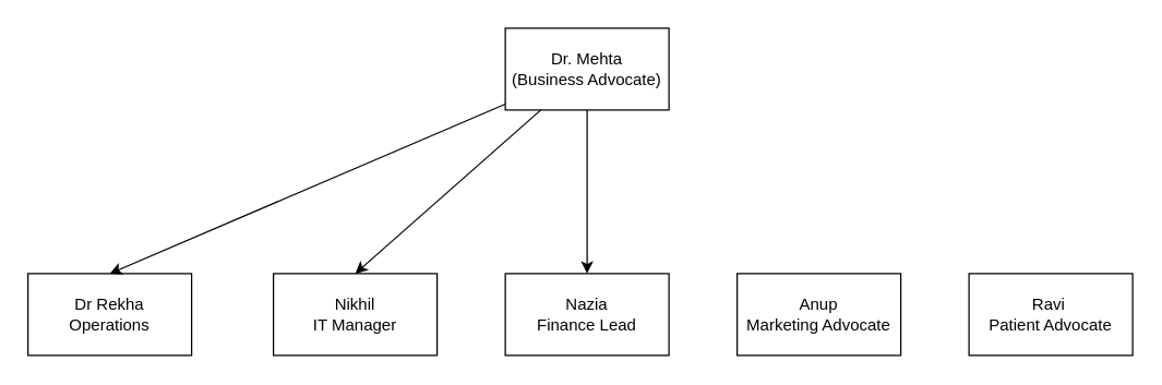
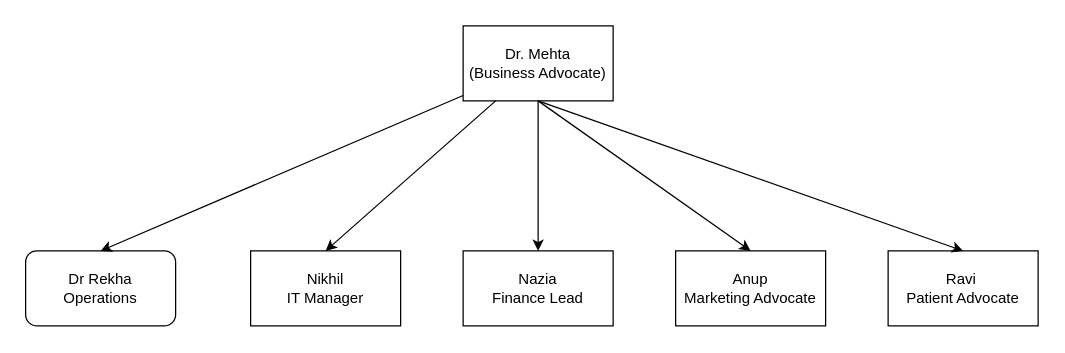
  <mxCell id="0" />
  <mxCell id="1" parent="0" />
  <mxCell id="2" value="Dr. Mehta&lt;div&gt;(Business Advocate)&lt;/div&gt;" style="rounded=0;whiteSpace=wrap;html=1;" vertex="1" parent="1"><mxGeometry x="370" y="20" width="120" height="60" as="geometry" /></mxCell>
- <mxCell id="3" value="Dr Rekha&lt;div&gt;Operations&lt;/div&gt;" style="rounded=0;whiteSpace=wrap;html=1;" vertex="1" parent="1"><mxGeometry x="20" y="200" width="120" height="60" as="geometry" /></mxCell>
+ <mxCell id="3" value="Dr Rekha&lt;div&gt;Operations&lt;/div&gt;" style="whiteSpace=wrap;html=1;rounded=1;" vertex="1" parent="1"><mxGeometry x="20" y="200" width="120" height="60" as="geometry" /></mxCell>
  <mxCell id="4" value="Nikhil&lt;div&gt;IT Manager&lt;/div&gt;" style="rounded=0;whiteSpace=wrap;html=1;" vertex="1" parent="1"><mxGeometry x="200" y="200" width="120" height="60" as="geometry" /></mxCell>
  <mxCell id="5" value="Nazia&lt;div&gt;Finance Lead&lt;/div&gt;" style="rounded=0;whiteSpace=wrap;html=1;" vertex="1" parent="1"><mxGeometry x="370" y="200" width="120" height="60" as="geometry" /></mxCell>
  <mxCell id="6" value="Anup&lt;br&gt;&lt;div&gt;Marketing Advocate&lt;/div&gt;" style="rounded=0;whiteSpace=wrap;html=1;" vertex="1" parent="1"><mxGeometry x="540" y="200" width="120" height="60" as="geometry" /></mxCell>
  <mxCell id="7" value="Ravi&lt;span style=&quot;white-space: pre;&quot;&gt;&#09;&lt;/span&gt;&lt;div&gt;Patient Advocate&lt;/div&gt;" style="rounded=0;whiteSpace=wrap;html=1;" vertex="1" parent="1"><mxGeometry x="710" y="200" width="120" height="60" as="geometry" /></mxCell>
+ <mxCell id="8" value="" style="endArrow=classic;html=1;rounded=0;exitX=0.5;exitY=1;exitDx=0;exitDy=0;entryX=0.5;entryY=0;entryDx=0;entryDy=0;" edge="1" parent="1" source="2" target="6"><mxGeometry width="50" height="50" relative="1" as="geometry"><mxPoint x="410" y="380" as="sourcePoint" /><mxPoint x="460" y="330" as="targetPoint" /></mxGeometry></mxCell>
+ <mxCell id="9" value="" style="endArrow=classic;html=1;rounded=0;entryX=0.5;entryY=0;entryDx=0;entryDy=0;exitX=0.5;exitY=1;exitDx=0;exitDy=0;" edge="1" parent="1" source="2" target="7"><mxGeometry width="50" height="50" relative="1" as="geometry"><mxPoint x="410" y="380" as="sourcePoint" /><mxPoint x="460" y="330" as="targetPoint" /></mxGeometry></mxCell>
  <mxCell id="10" value="" style="endArrow=classic;html=1;rounded=0;" edge="1" parent="1" source="2" target="5"><mxGeometry width="50" height="50" relative="1" as="geometry"><mxPoint x="410" y="380" as="sourcePoint" /><mxPoint x="460" y="330" as="targetPoint" /></mxGeometry></mxCell>
  <mxCell id="11" value="" style="endArrow=classic;html=1;rounded=0;entryX=0.5;entryY=0;entryDx=0;entryDy=0;" edge="1" parent="1" source="2" target="3"><mxGeometry width="50" height="50" relative="1" as="geometry"><mxPoint x="410" y="380" as="sourcePoint" /><mxPoint x="460" y="330" as="targetPoint" /></mxGeometry></mxCell>
  <mxCell id="12" value="" style="endArrow=classic;html=1;rounded=0;entryX=0.5;entryY=0;entryDx=0;entryDy=0;" edge="1" parent="1" source="2" target="4"><mxGeometry width="50" height="50" relative="1" as="geometry"><mxPoint x="410" y="380" as="sourcePoint" /><mxPoint x="460" y="330" as="targetPoint" /></mxGeometry></mxCell>
